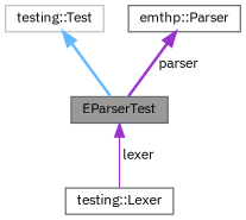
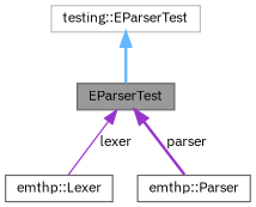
  digraph {
    fontname="IBM Plex Sans"
    node [color=gray40 fillcolor=white fontname="IBM Plex Sans" fontsize=10 shape=box style=filled]
    edge [color=darkorchid3 dir=back fontname="IBM Plex Sans" fontsize=10 labelfontname=Helvetica labelfontsize=10 style=bold]
    n1 [fillcolor=grey60 fontcolor=black height=0.2 label=EParserTest width=0.4]
-   n2 [height=0.2 label="testing::Lexer" width=0.4]
-   n3 [color=grey75 height=0.2 label="testing::Test" width=0.4]
+   n2 [height=0.2 label="emthp::Lexer" width=0.4]
+   n3 [color=grey75 height=0.2 label="testing::EParserTest" width=0.4]
    n4 [height=0.2 label="emthp::Parser" width=0.4]
    n1 -> n2 [label=" lexer" style=solid]
    n3 -> n1 [color=steelblue1]
-   n4 -> n1 [label=" parser"]
+   n1 -> n4 [label=" parser"]
  }
